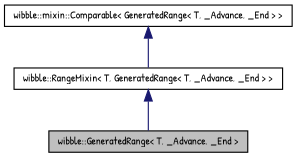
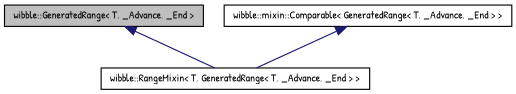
  digraph {
    fontname="Patrick Hand"
    node [color=black fillcolor=white fontname="Patrick Hand" fontsize=10 shape=record style=filled]
    edge [color=midnightblue dir=back fontname="Patrick Hand" fontsize=10 labelfontname=Helvetica labelfontsize=10 style=solid]
    n1 [fillcolor=grey75 fontcolor=black height=0.2 label="wibble::GeneratedRange\< T, _Advance, _End \>" width=0.4]
    n2 [height=0.2 label="wibble::RangeMixin\< T, GeneratedRange\< T, _Advance, _End \> \>" width=0.4]
    n3 [height=0.2 label="wibble::mixin::Comparable\< GeneratedRange\< T, _Advance, _End \> \>" width=0.4]
-   n2 -> n1
+   n1 -> n2
    n3 -> n2
  }
